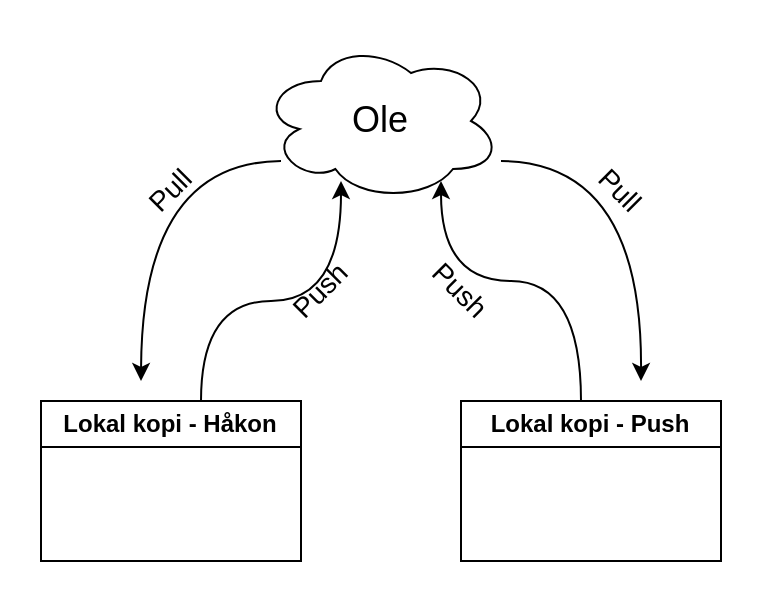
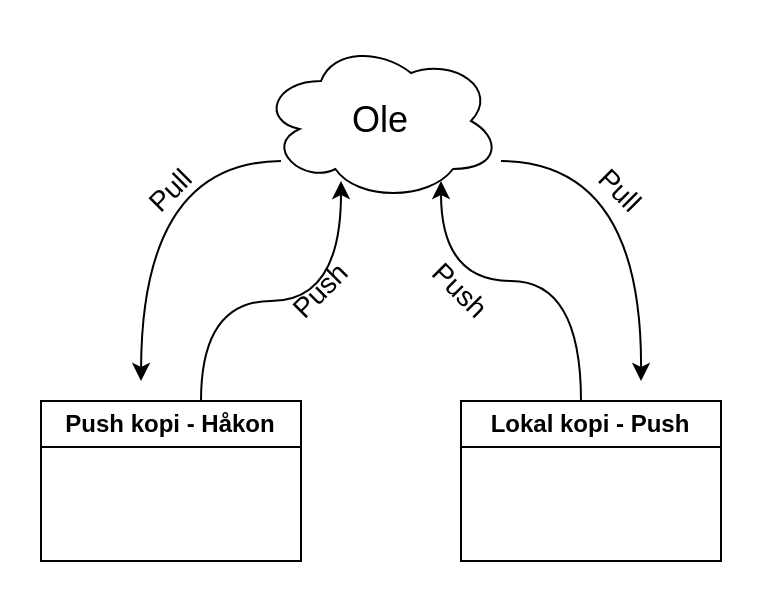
  <mxCell id="0" />
  <mxCell id="1" parent="0" />
  <mxCell id="2" value="&lt;font style=&quot;font-size: 18px;&quot;&gt;Ole&lt;/font&gt;" style="ellipse;shape=cloud;whiteSpace=wrap;html=1;" vertex="1" parent="1"><mxGeometry x="130" y="20" width="120" height="80" as="geometry" /></mxCell>
- <mxCell id="3" value="&lt;div&gt;Lokal kopi - Håkon&lt;br&gt;&lt;/div&gt;" style="swimlane;whiteSpace=wrap;html=1;" vertex="1" parent="1"><mxGeometry x="20" y="200" width="130" height="80" as="geometry" /></mxCell>
+ <mxCell id="3" value="&lt;div&gt;Push kopi - Håkon&lt;br&gt;&lt;/div&gt;" style="swimlane;whiteSpace=wrap;html=1;" vertex="1" parent="1"><mxGeometry x="20" y="200" width="130" height="80" as="geometry" /></mxCell>
  <mxCell id="4" value="&lt;div&gt;Lokal kopi - Push&lt;/div&gt;" style="swimlane;whiteSpace=wrap;html=1;" vertex="1" parent="1"><mxGeometry x="230" y="200" width="130" height="80" as="geometry" /></mxCell>
  <mxCell id="5" value="" style="endArrow=classic;html=1;rounded=0;edgeStyle=orthogonalEdgeStyle;curved=1;" edge="1" parent="1"><mxGeometry width="50" height="50" relative="1" as="geometry"><mxPoint x="140" y="80" as="sourcePoint" /><mxPoint x="70" y="190" as="targetPoint" /></mxGeometry></mxCell>
  <mxCell id="6" value="" style="endArrow=classic;html=1;rounded=0;edgeStyle=orthogonalEdgeStyle;curved=1;" edge="1" parent="1"><mxGeometry width="50" height="50" relative="1" as="geometry"><mxPoint x="100" y="200" as="sourcePoint" /><mxPoint x="170" y="90" as="targetPoint" /><Array as="points"><mxPoint x="100" y="150" /></Array></mxGeometry></mxCell>
  <mxCell id="7" value="&lt;div&gt;&lt;font style=&quot;font-size: 14px;&quot;&gt;Pull&lt;/font&gt;&lt;/div&gt;" style="text;html=1;align=center;verticalAlign=middle;whiteSpace=wrap;rounded=0;rotation=-45;" vertex="1" parent="1"><mxGeometry x="55" y="80" width="60" height="30" as="geometry" /></mxCell>
  <mxCell id="8" value="&lt;font style=&quot;font-size: 14px;&quot;&gt;Push&lt;/font&gt;" style="text;html=1;align=center;verticalAlign=middle;whiteSpace=wrap;rounded=0;rotation=-45;" vertex="1" parent="1"><mxGeometry x="130" y="130" width="60" height="30" as="geometry" /></mxCell>
  <mxCell id="9" value="" style="endArrow=classic;html=1;rounded=0;edgeStyle=orthogonalEdgeStyle;curved=1;" edge="1" parent="1"><mxGeometry width="50" height="50" relative="1" as="geometry"><mxPoint x="250" y="80" as="sourcePoint" /><mxPoint x="320" y="190" as="targetPoint" /></mxGeometry></mxCell>
  <mxCell id="10" value="" style="endArrow=classic;html=1;rounded=0;edgeStyle=orthogonalEdgeStyle;curved=1;" edge="1" parent="1"><mxGeometry width="50" height="50" relative="1" as="geometry"><mxPoint x="290" y="200" as="sourcePoint" /><mxPoint x="220" y="90" as="targetPoint" /><Array as="points"><mxPoint x="220" y="140" /></Array></mxGeometry></mxCell>
  <mxCell id="11" value="&lt;div&gt;&lt;font style=&quot;font-size: 14px;&quot;&gt;Pull&lt;/font&gt;&lt;/div&gt;" style="text;html=1;align=center;verticalAlign=middle;whiteSpace=wrap;rounded=0;rotation=45;flipV=0;flipH=1;" vertex="1" parent="1"><mxGeometry x="280" y="80" width="60" height="30" as="geometry" /></mxCell>
  <mxCell id="12" value="&lt;font style=&quot;font-size: 14px;&quot;&gt;Push&lt;/font&gt;" style="text;html=1;align=center;verticalAlign=middle;whiteSpace=wrap;rounded=0;rotation=45;" vertex="1" parent="1"><mxGeometry x="200" y="130" width="60" height="30" as="geometry" /></mxCell>
